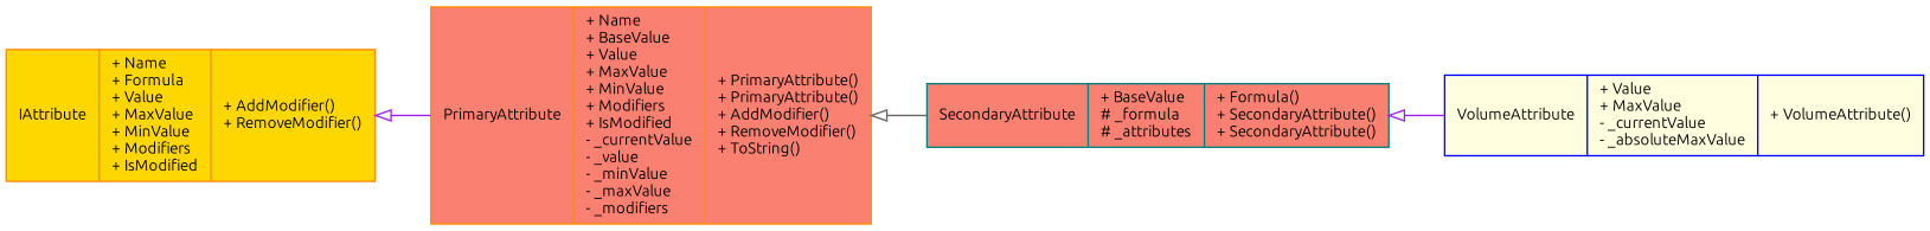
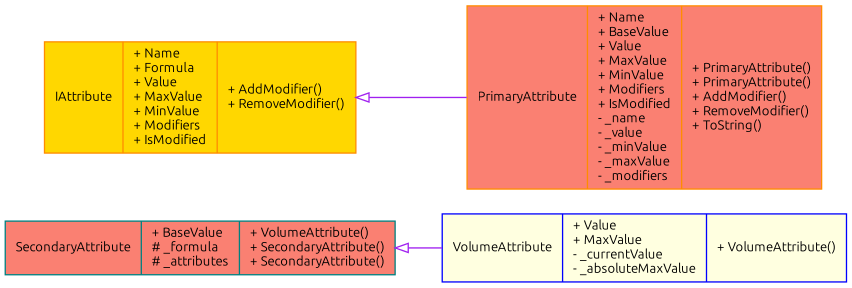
  digraph {
    fontname=Ubuntu
    rankdir=LR
    node [color=darkorange fillcolor=salmon fontname=Ubuntu fontsize=10 shape=record style=filled]
    edge [arrowtail=onormal color=purple dir=back fontname=Ubuntu fontsize=10 labelfontname=Helvetica labelfontsize=10 style=solid]
    n1 [color=blue fillcolor=lightyellow fontcolor=black height=0.2 label="{VolumeAttribute\n|+ Value\l+ MaxValue\l- _currentValue\l- _absoluteMaxValue\l|+ VolumeAttribute()\l}" width=0.4]
-   n2 [color=teal height=0.2 label="{SecondaryAttribute\n|+ BaseValue\l# _formula\l# _attributes\l|+ Formula()\l+ SecondaryAttribute()\l+ SecondaryAttribute()\l}" width=0.4]
-   n3 [height=0.2 label="{PrimaryAttribute\n|+ Name\l+ BaseValue\l+ Value\l+ MaxValue\l+ MinValue\l+ Modifiers\l+ IsModified\l- _currentValue\l- _value\l- _minValue\l- _maxValue\l- _modifiers\l|+ PrimaryAttribute()\l+ PrimaryAttribute()\l+ AddModifier()\l+ RemoveModifier()\l+ ToString()\l}" width=0.4]
+   n2 [color=teal height=0.2 label="{SecondaryAttribute\n|+ BaseValue\l# _formula\l# _attributes\l|+ VolumeAttribute()\l+ SecondaryAttribute()\l+ SecondaryAttribute()\l}" width=0.4]
+   n3 [height=0.2 label="{PrimaryAttribute\n|+ Name\l+ BaseValue\l+ Value\l+ MaxValue\l+ MinValue\l+ Modifiers\l+ IsModified\l- _name\l- _value\l- _minValue\l- _maxValue\l- _modifiers\l|+ PrimaryAttribute()\l+ PrimaryAttribute()\l+ AddModifier()\l+ RemoveModifier()\l+ ToString()\l}" width=0.4]
    n4 [fillcolor=gold height=0.2 label="{IAttribute\n|+ Name\l+ Formula\l+ Value\l+ MaxValue\l+ MinValue\l+ Modifiers\l+ IsModified\l|+ AddModifier()\l+ RemoveModifier()\l}" width=0.4]
    n2 -> n1
-   n3 -> n2 [color=gray40]
    n4 -> n3
  }
